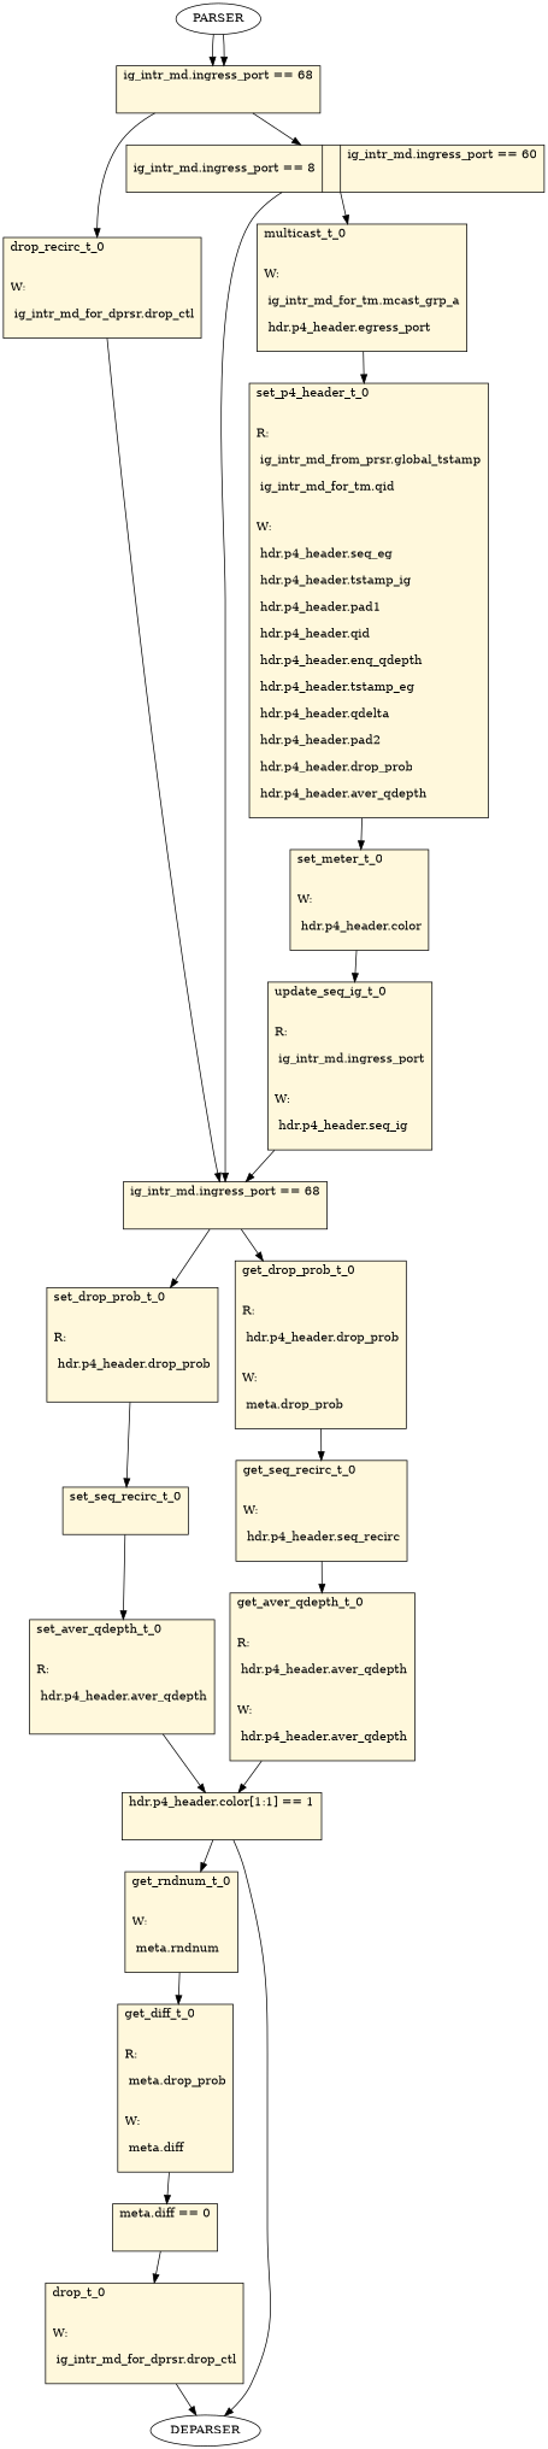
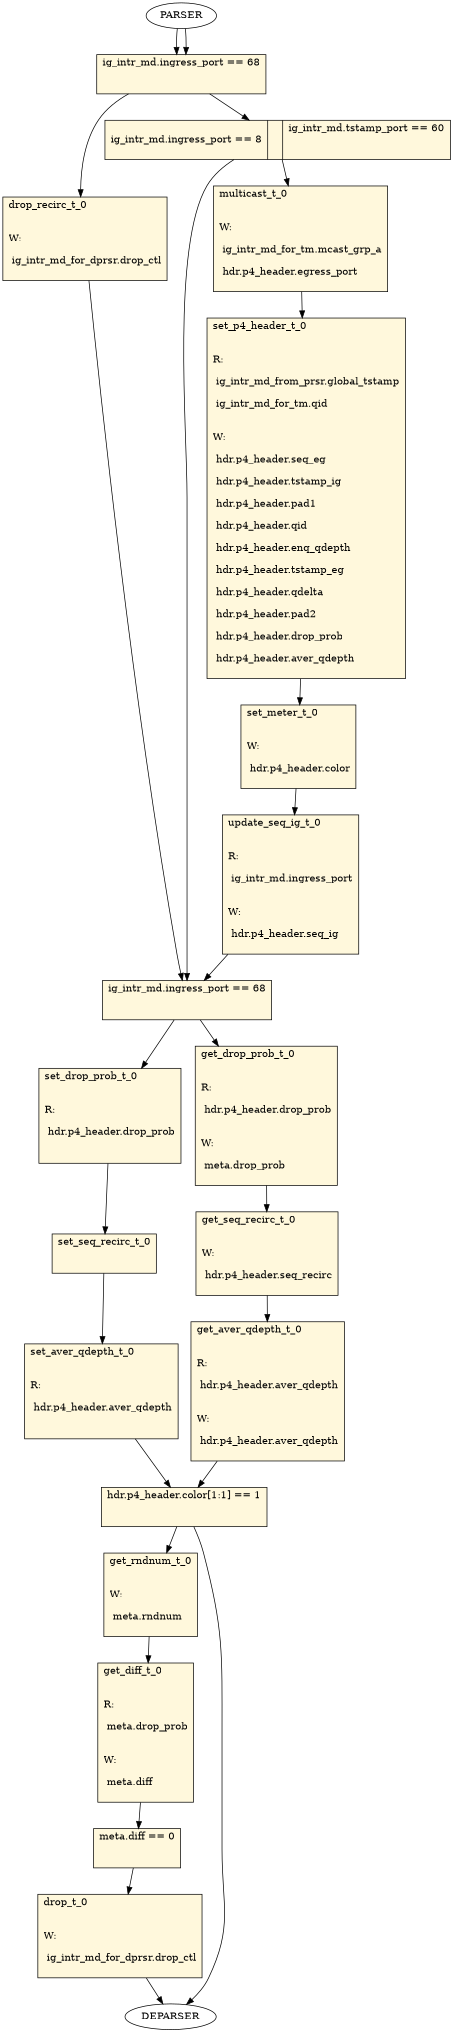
  digraph {
    node [fillcolor=cornsilk shape=record style=filled]
    n1 [label="ig_intr_md.ingress_port == 68\l\l\n "]
    n2 [label="drop_recirc_t_0\l\l\nW:\l\n ig_intr_md_for_dprsr.drop_ctl\l\n "]
-   n3 [label="ig_intr_md.ingress_port == 8 || ig_intr_md.ingress_port == 60\l\l\n "]
+   n3 [label="ig_intr_md.ingress_port == 8 || ig_intr_md.tstamp_port == 60\l\l\n "]
    n4 [label="ig_intr_md.ingress_port == 68\l\l\n "]
    n5 [label="multicast_t_0\l\l\nW:\l\n ig_intr_md_for_tm.mcast_grp_a\l\n hdr.p4_header.egress_port\l\n "]
    n6 [label="set_drop_prob_t_0\l\l\nR:\l\n hdr.p4_header.drop_prob\l\n\l "]
    n7 [label="get_drop_prob_t_0\l\l\nR:\l\n hdr.p4_header.drop_prob\l\n\lW:\l\n meta.drop_prob\l\n "]
    n8 [label="set_p4_header_t_0\l\l\nR:\l\n ig_intr_md_from_prsr.global_tstamp\l\n ig_intr_md_for_tm.qid\l\n\lW:\l\n hdr.p4_header.seq_eg\l\n hdr.p4_header.tstamp_ig\l\n hdr.p4_header.pad1\l\n hdr.p4_header.qid\l\n hdr.p4_header.enq_qdepth\l\n hdr.p4_header.tstamp_eg\l\n hdr.p4_header.qdelta\l\n hdr.p4_header.pad2\l\n hdr.p4_header.drop_prob\l\n hdr.p4_header.aver_qdepth\l\n "]
    n9 [label="set_seq_recirc_t_0\l\l\n "]
    n10 [label="get_seq_recirc_t_0\l\l\nW:\l\n hdr.p4_header.seq_recirc\l\n "]
    n11 [label="set_meter_t_0\l\l\nW:\l\n hdr.p4_header.color\l\n "]
    n12 [label="update_seq_ig_t_0\l\l\nR:\l\n ig_intr_md.ingress_port\l\n\lW:\l\n hdr.p4_header.seq_ig\l\n "]
    n13 [label="set_aver_qdepth_t_0\l\l\nR:\l\n hdr.p4_header.aver_qdepth\l\n\l "]
    n14 [label="get_aver_qdepth_t_0\l\l\nR:\l\n hdr.p4_header.aver_qdepth\l\n\lW:\l\n hdr.p4_header.aver_qdepth\l\n "]
    n15 [label="hdr.p4_header.color[1:1] == 1\l\l\n "]
    n16 [label="get_rndnum_t_0\l\l\nW:\l\n meta.rndnum\l\n "]
    DEPARSER [fillcolor="" shape="" style=""]
    n18 [label="get_diff_t_0\l\l\nR:\l\n meta.drop_prob\l\n\lW:\l\n meta.diff\l\n "]
    n19 [label="meta.diff == 0\l\l\n "]
    n20 [label="drop_t_0\l\l\nW:\l\n ig_intr_md_for_dprsr.drop_ctl\l\n "]
    PARSER [fillcolor="" shape="" style=""]
    n1 -> n2
    n1 -> n3
    n2 -> n4
    n3 -> n4
    n3 -> n5
    n4 -> n6
    n4 -> n7
    n5 -> n8
    n6 -> n9
    n7 -> n10
    n8 -> n11
    n9 -> n13
    n10 -> n14
    n11 -> n12
    n12 -> n4
    n13 -> n15
    n14 -> n15
    n15 -> n16
    n15 -> DEPARSER
    n16 -> n18
    n18 -> n19
    n19 -> n20
    n20 -> DEPARSER
    PARSER -> n1
    PARSER -> n1
  }
